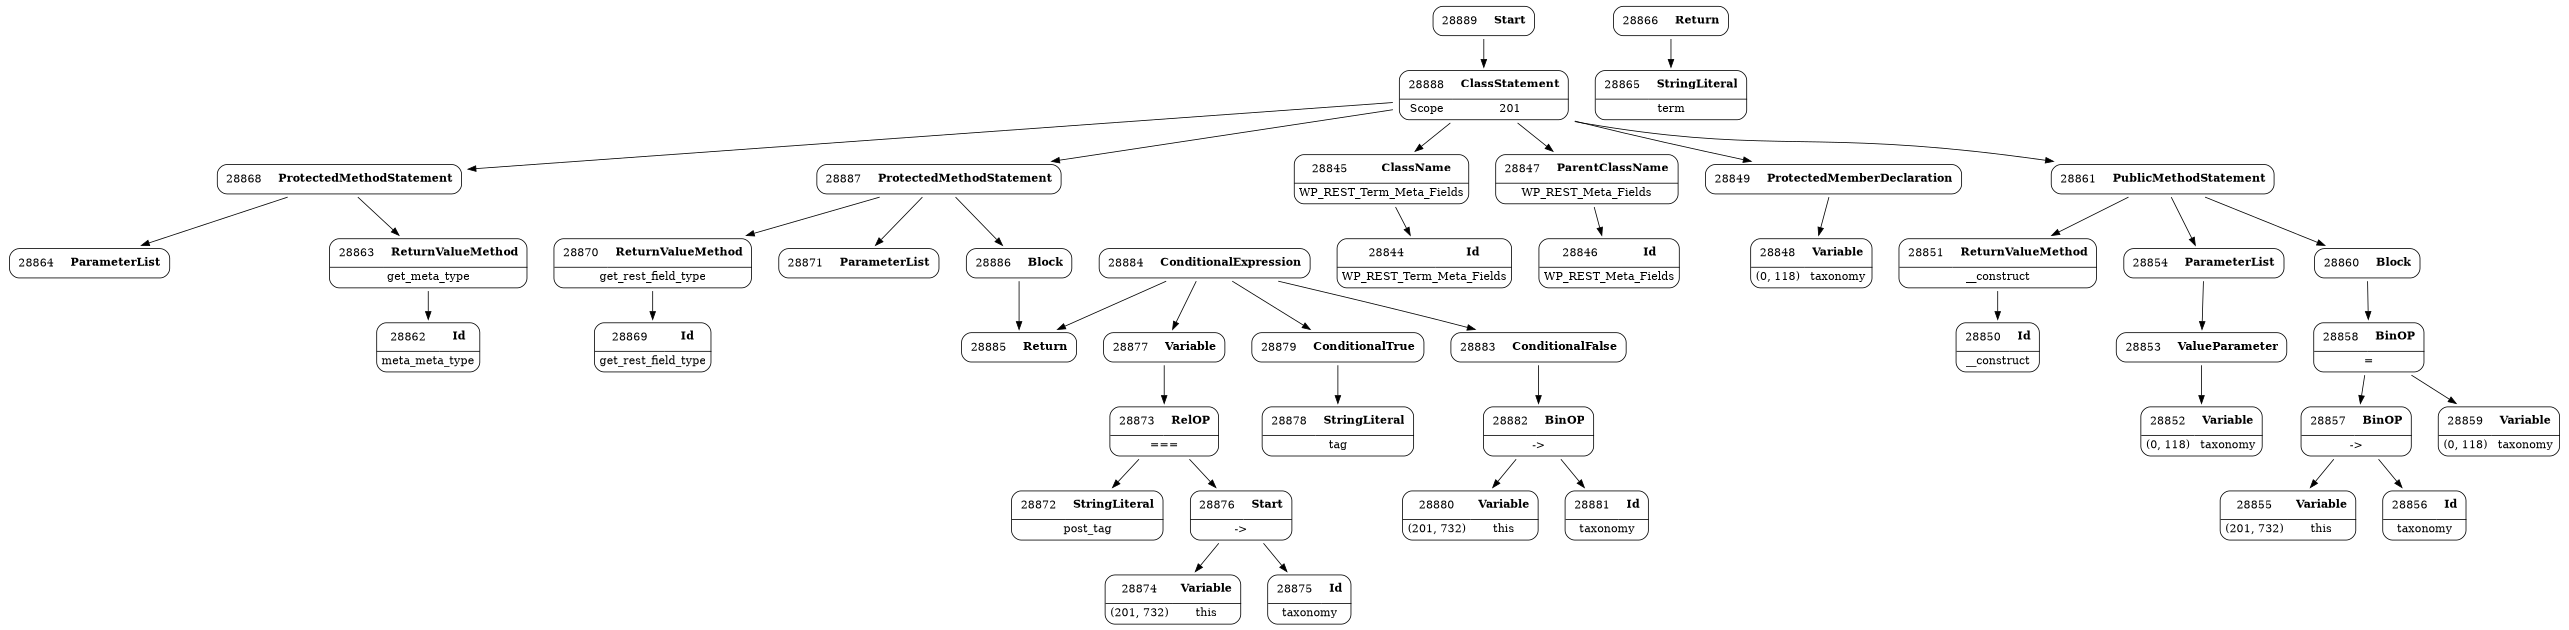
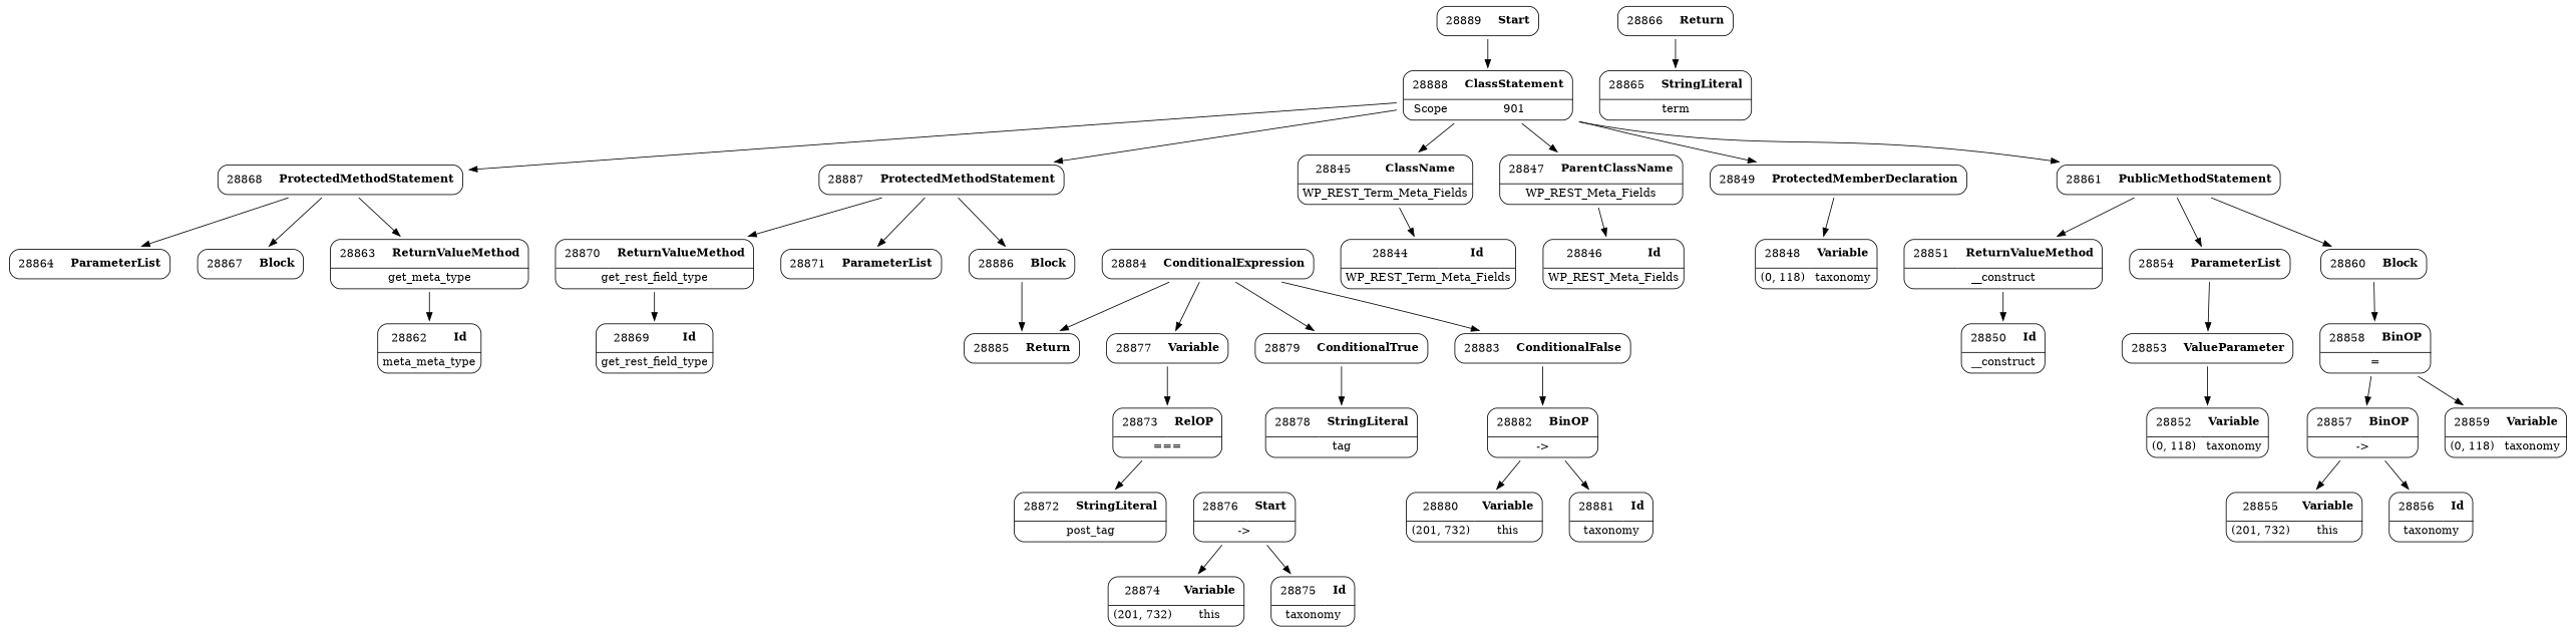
  digraph {
    node [shape=none]
    edge [weight=2]
    n1 [label=<<TABLE border='1' cellspacing='0' cellpadding='10' style='rounded' ><TR><TD border='0'>28864</TD><TD border='0'><B>ParameterList</B></TD></TR></TABLE>>]
    n2 [label=<<TABLE border='1' cellspacing='0' cellpadding='10' style='rounded' ><TR><TD border='0'>28865</TD><TD border='0'><B>StringLiteral</B></TD></TR><HR/><TR><TD border='0' cellpadding='5' colspan='2'>term</TD></TR></TABLE>>]
    n3 [label=<<TABLE border='1' cellspacing='0' cellpadding='10' style='rounded' ><TR><TD border='0'>28866</TD><TD border='0'><B>Return</B></TD></TR></TABLE>>]
+   n4 [label=<<TABLE border='1' cellspacing='0' cellpadding='10' style='rounded' ><TR><TD border='0'>28867</TD><TD border='0'><B>Block</B></TD></TR></TABLE>>]
    n5 [label=<<TABLE border='1' cellspacing='0' cellpadding='10' style='rounded' ><TR><TD border='0'>28868</TD><TD border='0'><B>ProtectedMethodStatement</B></TD></TR></TABLE>>]
    n6 [label=<<TABLE border='1' cellspacing='0' cellpadding='10' style='rounded' ><TR><TD border='0'>28863</TD><TD border='0'><B>ReturnValueMethod</B></TD></TR><HR/><TR><TD border='0' cellpadding='5' colspan='2'>get_meta_type</TD></TR></TABLE>>]
    n7 [label=<<TABLE border='1' cellspacing='0' cellpadding='10' style='rounded' ><TR><TD border='0'>28862</TD><TD border='0'><B>Id</B></TD></TR><HR/><TR><TD border='0' cellpadding='5' colspan='2'>meta_meta_type</TD></TR></TABLE>>]
    n8 [label=<<TABLE border='1' cellspacing='0' cellpadding='10' style='rounded' ><TR><TD border='0'>28869</TD><TD border='0'><B>Id</B></TD></TR><HR/><TR><TD border='0' cellpadding='5' colspan='2'>get_rest_field_type</TD></TR></TABLE>>]
    n9 [label=<<TABLE border='1' cellspacing='0' cellpadding='10' style='rounded' ><TR><TD border='0'>28870</TD><TD border='0'><B>ReturnValueMethod</B></TD></TR><HR/><TR><TD border='0' cellpadding='5' colspan='2'>get_rest_field_type</TD></TR></TABLE>>]
    n10 [label=<<TABLE border='1' cellspacing='0' cellpadding='10' style='rounded' ><TR><TD border='0'>28871</TD><TD border='0'><B>ParameterList</B></TD></TR></TABLE>>]
    n11 [label=<<TABLE border='1' cellspacing='0' cellpadding='10' style='rounded' ><TR><TD border='0'>28872</TD><TD border='0'><B>StringLiteral</B></TD></TR><HR/><TR><TD border='0' cellpadding='5' colspan='2'>post_tag</TD></TR></TABLE>>]
    n12 [label=<<TABLE border='1' cellspacing='0' cellpadding='10' style='rounded' ><TR><TD border='0'>28873</TD><TD border='0'><B>RelOP</B></TD></TR><HR/><TR><TD border='0' cellpadding='5' colspan='2'>===</TD></TR></TABLE>>]
    n13 [label=<<TABLE border='1' cellspacing='0' cellpadding='10' style='rounded' ><TR><TD border='0'>28876</TD><TD border='0'><B>Start</B></TD></TR><HR/><TR><TD border='0' cellpadding='5' colspan='2'>-&gt;</TD></TR></TABLE>>]
    n14 [label=<<TABLE border='1' cellspacing='0' cellpadding='10' style='rounded' ><TR><TD border='0'>28874</TD><TD border='0'><B>Variable</B></TD></TR><HR/><TR><TD border='0' cellpadding='5'>(201, 732)</TD><TD border='0' cellpadding='5'>this</TD></TR></TABLE>>]
    n15 [label=<<TABLE border='1' cellspacing='0' cellpadding='10' style='rounded' ><TR><TD border='0'>28875</TD><TD border='0'><B>Id</B></TD></TR><HR/><TR><TD border='0' cellpadding='5' colspan='2'>taxonomy</TD></TR></TABLE>>]
    n16 [label=<<TABLE border='1' cellspacing='0' cellpadding='10' style='rounded' ><TR><TD border='0'>28877</TD><TD border='0'><B>Variable</B></TD></TR></TABLE>>]
    n17 [label=<<TABLE border='1' cellspacing='0' cellpadding='10' style='rounded' ><TR><TD border='0'>28878</TD><TD border='0'><B>StringLiteral</B></TD></TR><HR/><TR><TD border='0' cellpadding='5' colspan='2'>tag</TD></TR></TABLE>>]
    n18 [label=<<TABLE border='1' cellspacing='0' cellpadding='10' style='rounded' ><TR><TD border='0'>28879</TD><TD border='0'><B>ConditionalTrue</B></TD></TR></TABLE>>]
    n19 [label=<<TABLE border='1' cellspacing='0' cellpadding='10' style='rounded' ><TR><TD border='0'>28880</TD><TD border='0'><B>Variable</B></TD></TR><HR/><TR><TD border='0' cellpadding='5'>(201, 732)</TD><TD border='0' cellpadding='5'>this</TD></TR></TABLE>>]
    n20 [label=<<TABLE border='1' cellspacing='0' cellpadding='10' style='rounded' ><TR><TD border='0'>28881</TD><TD border='0'><B>Id</B></TD></TR><HR/><TR><TD border='0' cellpadding='5' colspan='2'>taxonomy</TD></TR></TABLE>>]
    n21 [label=<<TABLE border='1' cellspacing='0' cellpadding='10' style='rounded' ><TR><TD border='0'>28882</TD><TD border='0'><B>BinOP</B></TD></TR><HR/><TR><TD border='0' cellpadding='5' colspan='2'>-&gt;</TD></TR></TABLE>>]
    n22 [label=<<TABLE border='1' cellspacing='0' cellpadding='10' style='rounded' ><TR><TD border='0'>28883</TD><TD border='0'><B>ConditionalFalse</B></TD></TR></TABLE>>]
    n23 [label=<<TABLE border='1' cellspacing='0' cellpadding='10' style='rounded' ><TR><TD border='0'>28884</TD><TD border='0'><B>ConditionalExpression</B></TD></TR></TABLE>>]
    n24 [label=<<TABLE border='1' cellspacing='0' cellpadding='10' style='rounded' ><TR><TD border='0'>28885</TD><TD border='0'><B>Return</B></TD></TR></TABLE>>]
    n25 [label=<<TABLE border='1' cellspacing='0' cellpadding='10' style='rounded' ><TR><TD border='0'>28886</TD><TD border='0'><B>Block</B></TD></TR></TABLE>>]
    n26 [label=<<TABLE border='1' cellspacing='0' cellpadding='10' style='rounded' ><TR><TD border='0'>28887</TD><TD border='0'><B>ProtectedMethodStatement</B></TD></TR></TABLE>>]
-   n27 [label=<<TABLE border='1' cellspacing='0' cellpadding='10' style='rounded' ><TR><TD border='0'>28888</TD><TD border='0'><B>ClassStatement</B></TD></TR><HR/><TR><TD border='0' cellpadding='5'>Scope</TD><TD border='0' cellpadding='5'>201</TD></TR></TABLE>>]
+   n27 [label=<<TABLE border='1' cellspacing='0' cellpadding='10' style='rounded' ><TR><TD border='0'>28888</TD><TD border='0'><B>ClassStatement</B></TD></TR><HR/><TR><TD border='0' cellpadding='5'>Scope</TD><TD border='0' cellpadding='5'>901</TD></TR></TABLE>>]
    n28 [label=<<TABLE border='1' cellspacing='0' cellpadding='10' style='rounded' ><TR><TD border='0'>28845</TD><TD border='0'><B>ClassName</B></TD></TR><HR/><TR><TD border='0' cellpadding='5' colspan='2'>WP_REST_Term_Meta_Fields</TD></TR></TABLE>>]
    n29 [label=<<TABLE border='1' cellspacing='0' cellpadding='10' style='rounded' ><TR><TD border='0'>28847</TD><TD border='0'><B>ParentClassName</B></TD></TR><HR/><TR><TD border='0' cellpadding='5' colspan='2'>WP_REST_Meta_Fields</TD></TR></TABLE>>]
    n30 [label=<<TABLE border='1' cellspacing='0' cellpadding='10' style='rounded' ><TR><TD border='0'>28849</TD><TD border='0'><B>ProtectedMemberDeclaration</B></TD></TR></TABLE>>]
    n31 [label=<<TABLE border='1' cellspacing='0' cellpadding='10' style='rounded' ><TR><TD border='0'>28861</TD><TD border='0'><B>PublicMethodStatement</B></TD></TR></TABLE>>]
    n32 [label=<<TABLE border='1' cellspacing='0' cellpadding='10' style='rounded' ><TR><TD border='0'>28844</TD><TD border='0'><B>Id</B></TD></TR><HR/><TR><TD border='0' cellpadding='5' colspan='2'>WP_REST_Term_Meta_Fields</TD></TR></TABLE>>]
    n33 [label=<<TABLE border='1' cellspacing='0' cellpadding='10' style='rounded' ><TR><TD border='0'>28846</TD><TD border='0'><B>Id</B></TD></TR><HR/><TR><TD border='0' cellpadding='5' colspan='2'>WP_REST_Meta_Fields</TD></TR></TABLE>>]
    n34 [label=<<TABLE border='1' cellspacing='0' cellpadding='10' style='rounded' ><TR><TD border='0'>28848</TD><TD border='0'><B>Variable</B></TD></TR><HR/><TR><TD border='0' cellpadding='5'>(0, 118)</TD><TD border='0' cellpadding='5'>taxonomy</TD></TR></TABLE>>]
    n35 [label=<<TABLE border='1' cellspacing='0' cellpadding='10' style='rounded' ><TR><TD border='0'>28851</TD><TD border='0'><B>ReturnValueMethod</B></TD></TR><HR/><TR><TD border='0' cellpadding='5' colspan='2'>__construct</TD></TR></TABLE>>]
    n36 [label=<<TABLE border='1' cellspacing='0' cellpadding='10' style='rounded' ><TR><TD border='0'>28854</TD><TD border='0'><B>ParameterList</B></TD></TR></TABLE>>]
    n37 [label=<<TABLE border='1' cellspacing='0' cellpadding='10' style='rounded' ><TR><TD border='0'>28860</TD><TD border='0'><B>Block</B></TD></TR></TABLE>>]
    n38 [label=<<TABLE border='1' cellspacing='0' cellpadding='10' style='rounded' ><TR><TD border='0'>28850</TD><TD border='0'><B>Id</B></TD></TR><HR/><TR><TD border='0' cellpadding='5' colspan='2'>__construct</TD></TR></TABLE>>]
    n39 [label=<<TABLE border='1' cellspacing='0' cellpadding='10' style='rounded' ><TR><TD border='0'>28853</TD><TD border='0'><B>ValueParameter</B></TD></TR></TABLE>>]
    n40 [label=<<TABLE border='1' cellspacing='0' cellpadding='10' style='rounded' ><TR><TD border='0'>28858</TD><TD border='0'><B>BinOP</B></TD></TR><HR/><TR><TD border='0' cellpadding='5' colspan='2'>=</TD></TR></TABLE>>]
    n41 [label=<<TABLE border='1' cellspacing='0' cellpadding='10' style='rounded' ><TR><TD border='0'>28889</TD><TD border='0'><B>Start</B></TD></TR></TABLE>>]
    n42 [label=<<TABLE border='1' cellspacing='0' cellpadding='10' style='rounded' ><TR><TD border='0'>28852</TD><TD border='0'><B>Variable</B></TD></TR><HR/><TR><TD border='0' cellpadding='5'>(0, 118)</TD><TD border='0' cellpadding='5'>taxonomy</TD></TR></TABLE>>]
    n43 [label=<<TABLE border='1' cellspacing='0' cellpadding='10' style='rounded' ><TR><TD border='0'>28855</TD><TD border='0'><B>Variable</B></TD></TR><HR/><TR><TD border='0' cellpadding='5'>(201, 732)</TD><TD border='0' cellpadding='5'>this</TD></TR></TABLE>>]
    n44 [label=<<TABLE border='1' cellspacing='0' cellpadding='10' style='rounded' ><TR><TD border='0'>28856</TD><TD border='0'><B>Id</B></TD></TR><HR/><TR><TD border='0' cellpadding='5' colspan='2'>taxonomy</TD></TR></TABLE>>]
    n45 [label=<<TABLE border='1' cellspacing='0' cellpadding='10' style='rounded' ><TR><TD border='0'>28857</TD><TD border='0'><B>BinOP</B></TD></TR><HR/><TR><TD border='0' cellpadding='5' colspan='2'>-&gt;</TD></TR></TABLE>>]
    n46 [label=<<TABLE border='1' cellspacing='0' cellpadding='10' style='rounded' ><TR><TD border='0'>28859</TD><TD border='0'><B>Variable</B></TD></TR><HR/><TR><TD border='0' cellpadding='5'>(0, 118)</TD><TD border='0' cellpadding='5'>taxonomy</TD></TR></TABLE>>]
    n3 -> n2
    n5 -> n1
+   n5 -> n4
    n5 -> n6
    n6 -> n7
    n9 -> n8
    n12 -> n11
-   n12 -> n13
    n13 -> n14
    n13 -> n15
    n16 -> n12
    n18 -> n17
    n21 -> n19
    n21 -> n20
    n22 -> n21
    n23 -> n16
    n23 -> n18
    n23 -> n22
    n23 -> n24
    n25 -> n24
    n26 -> n9
    n26 -> n10
    n26 -> n25
    n27 -> n5
    n27 -> n26
    n27 -> n28
    n27 -> n29
    n27 -> n30
    n27 -> n31
    n28 -> n32
    n29 -> n33
    n30 -> n34
    n31 -> n35
    n31 -> n36
    n31 -> n37
    n35 -> n38
    n36 -> n39
    n37 -> n40
    n39 -> n42
    n40 -> n45
    n40 -> n46
    n41 -> n27
    n45 -> n43
    n45 -> n44
  }
